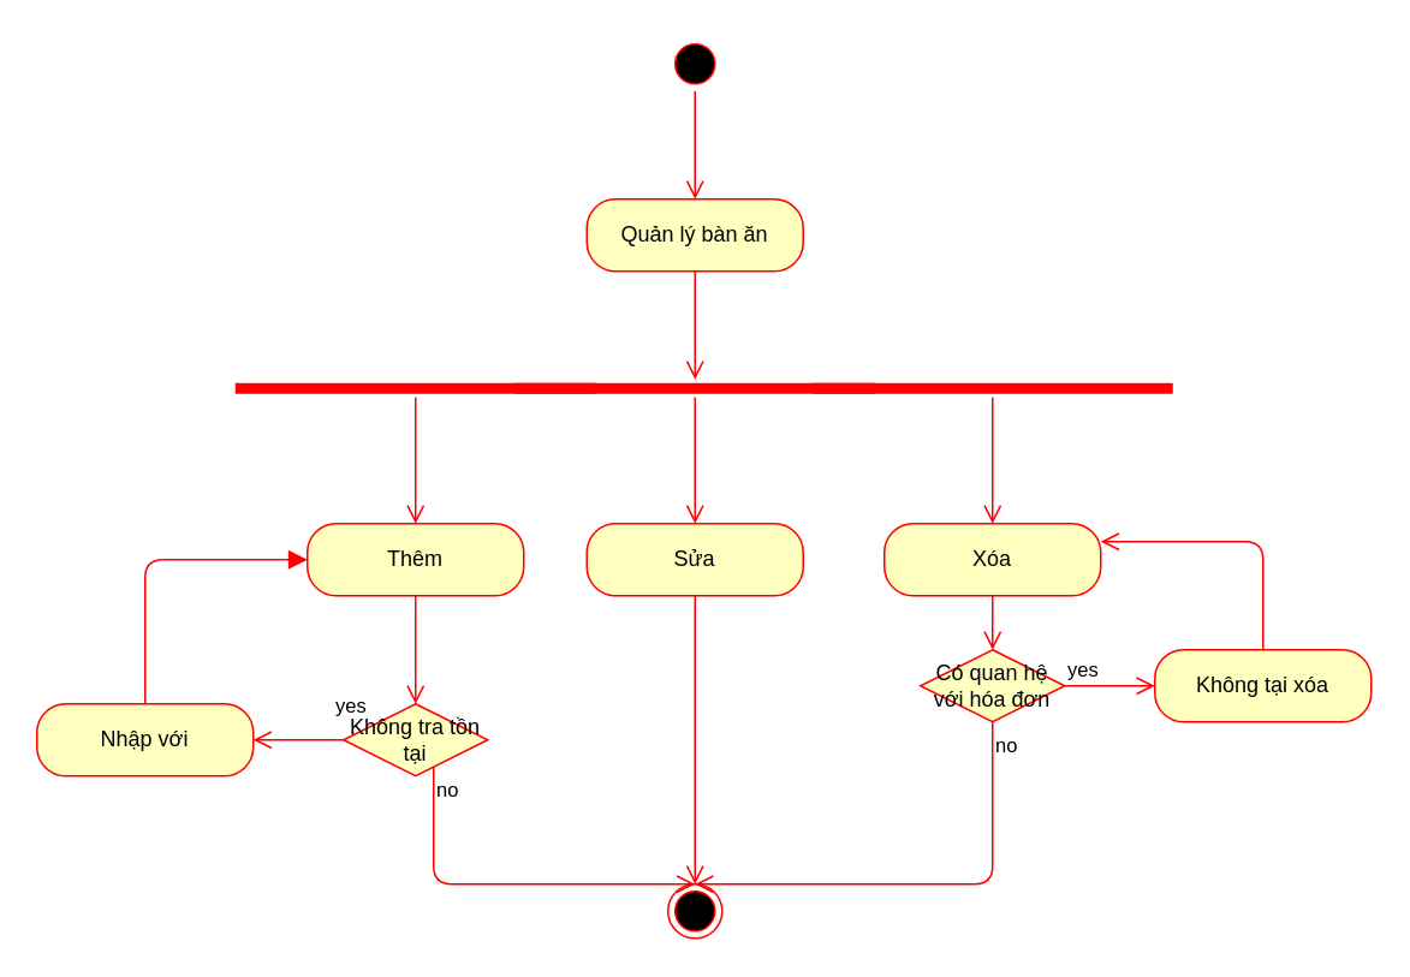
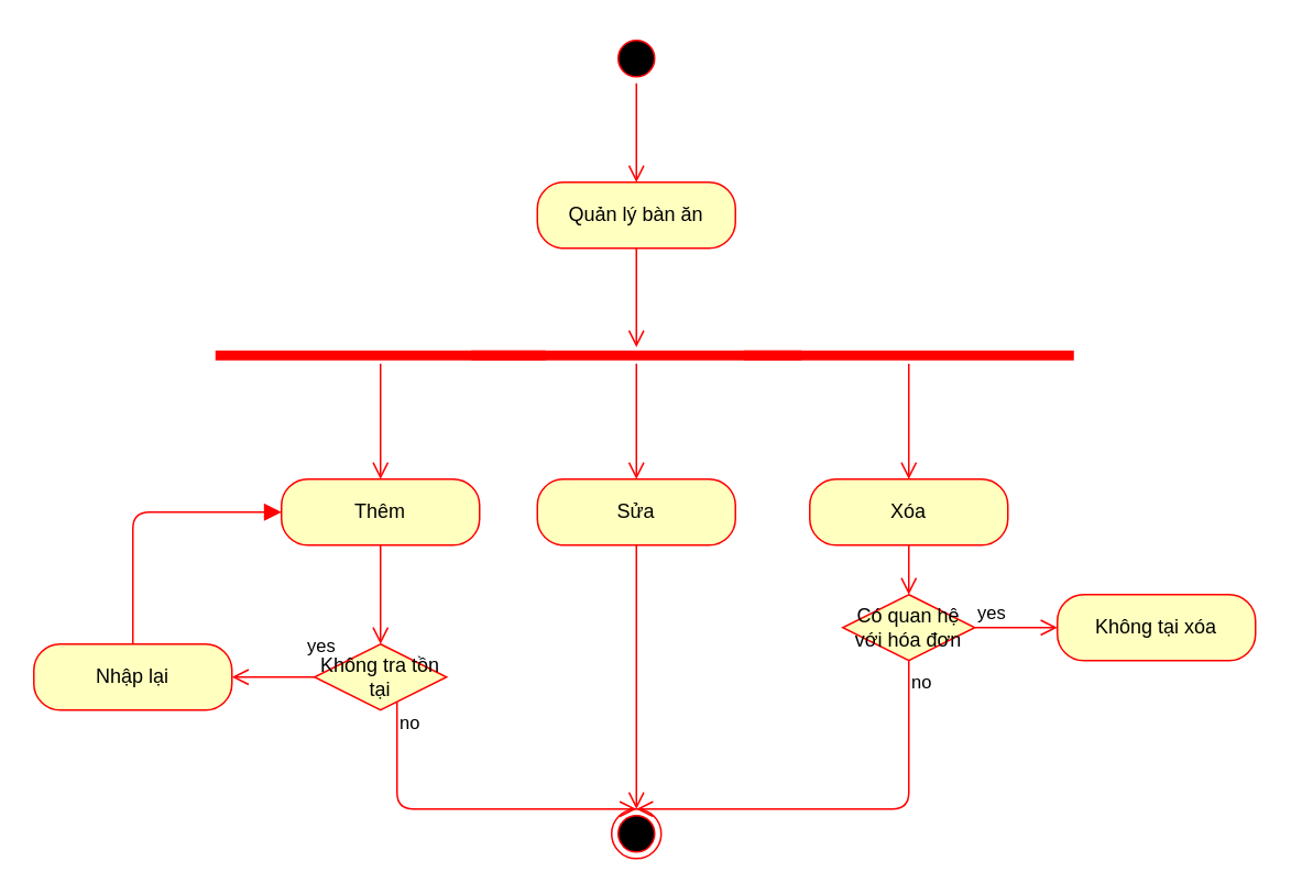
  <mxCell id="0" />
  <mxCell id="1" parent="0" />
  <mxCell id="2" value="" style="ellipse;html=1;shape=startState;fillColor=#000000;strokeColor=#ff0000;" vertex="1" parent="1"><mxGeometry x="370" y="20" width="30" height="30" as="geometry" /></mxCell>
  <mxCell id="3" value="" style="edgeStyle=orthogonalEdgeStyle;html=1;verticalAlign=bottom;endArrow=open;endSize=8;strokeColor=#ff0000;" edge="1" source="2" parent="1"><mxGeometry relative="1" as="geometry"><mxPoint x="385" y="110" as="targetPoint" /></mxGeometry></mxCell>
  <mxCell id="4" value="Quản lý bàn ăn" style="rounded=1;whiteSpace=wrap;html=1;arcSize=40;fontColor=#000000;fillColor=#ffffc0;strokeColor=#ff0000;" vertex="1" parent="1"><mxGeometry x="325" y="110" width="120" height="40" as="geometry" /></mxCell>
  <mxCell id="5" value="" style="edgeStyle=orthogonalEdgeStyle;html=1;verticalAlign=bottom;endArrow=open;endSize=8;strokeColor=#ff0000;" edge="1" source="4" parent="1"><mxGeometry relative="1" as="geometry"><mxPoint x="385" y="210" as="targetPoint" /></mxGeometry></mxCell>
  <mxCell id="6" value="" style="shape=line;html=1;strokeWidth=6;strokeColor=#ff0000;" vertex="1" parent="1"><mxGeometry x="285" y="210" width="200" height="10" as="geometry" /></mxCell>
  <mxCell id="7" value="" style="edgeStyle=orthogonalEdgeStyle;html=1;verticalAlign=bottom;endArrow=open;endSize=8;strokeColor=#ff0000;" edge="1" source="6" parent="1"><mxGeometry relative="1" as="geometry"><mxPoint x="385" y="290" as="targetPoint" /></mxGeometry></mxCell>
  <mxCell id="8" value="" style="shape=line;html=1;strokeWidth=6;strokeColor=#ff0000;" vertex="1" parent="1"><mxGeometry x="130" y="210" width="200" height="10" as="geometry" /></mxCell>
  <mxCell id="9" value="" style="edgeStyle=orthogonalEdgeStyle;html=1;verticalAlign=bottom;endArrow=open;endSize=8;strokeColor=#ff0000;" edge="1" source="8" parent="1"><mxGeometry relative="1" as="geometry"><mxPoint x="230" y="290" as="targetPoint" /></mxGeometry></mxCell>
  <mxCell id="10" value="" style="shape=line;html=1;strokeWidth=6;strokeColor=#ff0000;" vertex="1" parent="1"><mxGeometry x="450" y="210" width="200" height="10" as="geometry" /></mxCell>
  <mxCell id="11" value="" style="edgeStyle=orthogonalEdgeStyle;html=1;verticalAlign=bottom;endArrow=open;endSize=8;strokeColor=#ff0000;" edge="1" source="10" parent="1"><mxGeometry relative="1" as="geometry"><mxPoint x="550" y="290" as="targetPoint" /></mxGeometry></mxCell>
  <mxCell id="12" value="Thêm" style="rounded=1;whiteSpace=wrap;html=1;arcSize=40;fontColor=#000000;fillColor=#ffffc0;strokeColor=#ff0000;" vertex="1" parent="1"><mxGeometry x="170" y="290" width="120" height="40" as="geometry" /></mxCell>
  <mxCell id="13" value="" style="edgeStyle=orthogonalEdgeStyle;html=1;verticalAlign=bottom;endArrow=open;endSize=8;strokeColor=#ff0000;" edge="1" source="12" parent="1"><mxGeometry relative="1" as="geometry"><mxPoint x="230" y="390" as="targetPoint" /></mxGeometry></mxCell>
  <mxCell id="14" value="Sửa" style="rounded=1;whiteSpace=wrap;html=1;arcSize=40;fontColor=#000000;fillColor=#ffffc0;strokeColor=#ff0000;" vertex="1" parent="1"><mxGeometry x="325" y="290" width="120" height="40" as="geometry" /></mxCell>
  <mxCell id="15" value="" style="edgeStyle=orthogonalEdgeStyle;html=1;verticalAlign=bottom;endArrow=open;endSize=8;strokeColor=#ff0000;entryX=0.5;entryY=0;entryDx=0;entryDy=0;" edge="1" source="14" parent="1" target="23"><mxGeometry relative="1" as="geometry"><mxPoint x="385" y="390" as="targetPoint" /></mxGeometry></mxCell>
  <mxCell id="16" value="Xóa" style="rounded=1;whiteSpace=wrap;html=1;arcSize=40;fontColor=#000000;fillColor=#ffffc0;strokeColor=#ff0000;" vertex="1" parent="1"><mxGeometry x="490" y="290" width="120" height="40" as="geometry" /></mxCell>
  <mxCell id="17" value="" style="edgeStyle=orthogonalEdgeStyle;html=1;verticalAlign=bottom;endArrow=open;endSize=8;strokeColor=#ff0000;exitX=0.5;exitY=1;exitDx=0;exitDy=0;" edge="1" source="16" parent="1"><mxGeometry relative="1" as="geometry"><mxPoint x="550" y="360" as="targetPoint" /><Array as="points"><mxPoint x="550" y="350" /><mxPoint x="550" y="350" /></Array></mxGeometry></mxCell>
  <mxCell id="18" value="Không tra tồn tại" style="rhombus;whiteSpace=wrap;html=1;fillColor=#ffffc0;strokeColor=#ff0000;" vertex="1" parent="1"><mxGeometry x="190" y="390" width="80" height="40" as="geometry" /></mxCell>
  <mxCell id="19" value="yes" style="edgeStyle=orthogonalEdgeStyle;html=1;align=left;verticalAlign=bottom;endArrow=open;endSize=8;strokeColor=#ff0000;" edge="1" source="18" parent="1"><mxGeometry x="-0.778" y="-10" relative="1" as="geometry"><mxPoint x="140" y="410" as="targetPoint" /><mxPoint as="offset" /></mxGeometry></mxCell>
  <mxCell id="20" value="no" style="edgeStyle=orthogonalEdgeStyle;html=1;align=left;verticalAlign=top;endArrow=open;endSize=8;strokeColor=#ff0000;entryX=0.5;entryY=0;entryDx=0;entryDy=0;" edge="1" source="18" parent="1" target="23"><mxGeometry x="-1" relative="1" as="geometry"><mxPoint x="230" y="490" as="targetPoint" /><Array as="points"><mxPoint x="240" y="490" /></Array></mxGeometry></mxCell>
- <mxCell id="21" value="Nhập với" style="rounded=1;whiteSpace=wrap;html=1;arcSize=40;fontColor=#000000;fillColor=#ffffc0;strokeColor=#ff0000;" vertex="1" parent="1"><mxGeometry x="20" y="390" width="120" height="40" as="geometry" /></mxCell>
+ <mxCell id="21" value="Nhập lại" style="rounded=1;whiteSpace=wrap;html=1;arcSize=40;fontColor=#000000;fillColor=#ffffc0;strokeColor=#ff0000;" vertex="1" parent="1"><mxGeometry x="20" y="390" width="120" height="40" as="geometry" /></mxCell>
  <mxCell id="22" value="" style="edgeStyle=orthogonalEdgeStyle;html=1;verticalAlign=bottom;endArrow=block;endSize=8;strokeColor=#ff0000;entryX=0;entryY=0.5;entryDx=0;entryDy=0;" edge="1" source="21" parent="1" target="12"><mxGeometry relative="1" as="geometry"><mxPoint x="80" y="490" as="targetPoint" /><Array as="points"><mxPoint x="80" y="310" /></Array></mxGeometry></mxCell>
  <mxCell id="23" value="" style="ellipse;html=1;shape=endState;fillColor=#000000;strokeColor=#ff0000;" vertex="1" parent="1"><mxGeometry x="370" y="490" width="30" height="30" as="geometry" /></mxCell>
  <mxCell id="24" value="Có quan hệ với hóa đơn" style="rhombus;whiteSpace=wrap;html=1;fillColor=#ffffc0;strokeColor=#ff0000;" vertex="1" parent="1"><mxGeometry x="510" y="360" width="80" height="40" as="geometry" /></mxCell>
  <mxCell id="25" value="yes" style="edgeStyle=orthogonalEdgeStyle;html=1;align=left;verticalAlign=bottom;endArrow=open;endSize=8;strokeColor=#ff0000;" edge="1" source="24" parent="1"><mxGeometry x="-1" relative="1" as="geometry"><mxPoint x="640" y="380" as="targetPoint" /></mxGeometry></mxCell>
  <mxCell id="26" value="no" style="edgeStyle=orthogonalEdgeStyle;html=1;align=left;verticalAlign=top;endArrow=open;endSize=8;strokeColor=#ff0000;entryX=0.5;entryY=0;entryDx=0;entryDy=0;" edge="1" source="24" parent="1" target="23"><mxGeometry x="-1" relative="1" as="geometry"><mxPoint x="550" y="460" as="targetPoint" /><Array as="points"><mxPoint x="550" y="490" /></Array></mxGeometry></mxCell>
  <mxCell id="27" value="Không tại xóa" style="rounded=1;whiteSpace=wrap;html=1;arcSize=40;fontColor=#000000;fillColor=#ffffc0;strokeColor=#ff0000;" vertex="1" parent="1"><mxGeometry x="640" y="360" width="120" height="40" as="geometry" /></mxCell>
- <mxCell id="28" value="" style="edgeStyle=orthogonalEdgeStyle;html=1;verticalAlign=bottom;endArrow=open;endSize=8;strokeColor=#ff0000;entryX=1;entryY=0.25;entryDx=0;entryDy=0;" edge="1" source="27" parent="1" target="16"><mxGeometry relative="1" as="geometry"><mxPoint x="700" y="460" as="targetPoint" /><Array as="points"><mxPoint x="700" y="300" /></Array></mxGeometry></mxCell>
